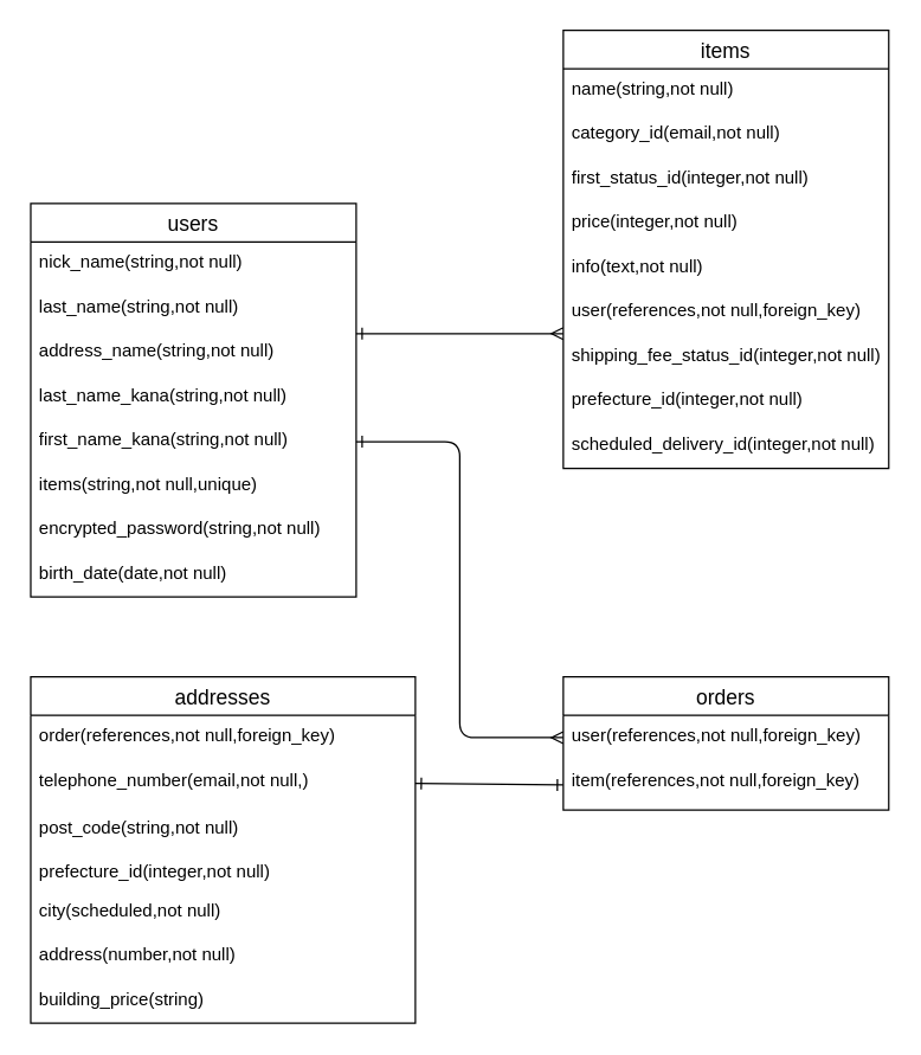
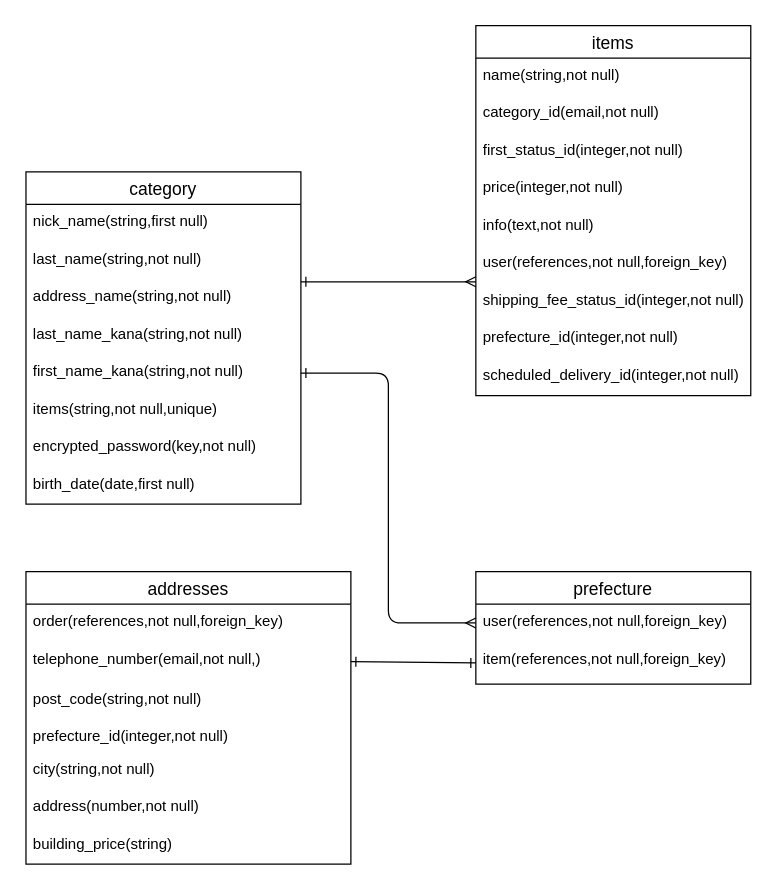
  <mxCell id="0" />
  <mxCell id="1" parent="0" />
- <mxCell id="2" value="users" style="swimlane;fontStyle=0;childLayout=stackLayout;horizontal=1;startSize=26;horizontalStack=0;resizeParent=1;resizeParentMax=0;resizeLast=0;collapsible=1;marginBottom=0;align=center;fontSize=14;" parent="1" vertex="1"><mxGeometry x="20" y="137" width="220" height="266" as="geometry" /></mxCell>
- <mxCell id="3" value="nick_name(string,not null)" style="text;strokeColor=none;fillColor=none;spacingLeft=4;spacingRight=4;overflow=hidden;rotatable=0;points=[[0,0.5],[1,0.5]];portConstraint=eastwest;fontSize=12;whiteSpace=wrap;html=1;" parent="2" vertex="1"><mxGeometry y="26" width="220" height="30" as="geometry" /></mxCell>
+ <mxCell id="2" value="category" style="swimlane;fontStyle=0;childLayout=stackLayout;horizontal=1;startSize=26;horizontalStack=0;resizeParent=1;resizeParentMax=0;resizeLast=0;collapsible=1;marginBottom=0;align=center;fontSize=14;" parent="1" vertex="1"><mxGeometry x="20" y="137" width="220" height="266" as="geometry" /></mxCell>
+ <mxCell id="3" value="nick_name(string,first null)" style="text;strokeColor=none;fillColor=none;spacingLeft=4;spacingRight=4;overflow=hidden;rotatable=0;points=[[0,0.5],[1,0.5]];portConstraint=eastwest;fontSize=12;whiteSpace=wrap;html=1;" parent="2" vertex="1"><mxGeometry y="26" width="220" height="30" as="geometry" /></mxCell>
  <mxCell id="4" value="last_name(string,not null)" style="text;strokeColor=none;fillColor=none;spacingLeft=4;spacingRight=4;overflow=hidden;rotatable=0;points=[[0,0.5],[1,0.5]];portConstraint=eastwest;fontSize=12;whiteSpace=wrap;html=1;" parent="2" vertex="1"><mxGeometry y="56" width="220" height="30" as="geometry" /></mxCell>
  <mxCell id="5" value="address_name&lt;span style=&quot;color: rgb(0, 0, 0);&quot;&gt;(string,not null)&lt;/span&gt;" style="text;strokeColor=none;fillColor=none;spacingLeft=4;spacingRight=4;overflow=hidden;rotatable=0;points=[[0,0.5],[1,0.5]];portConstraint=eastwest;fontSize=12;whiteSpace=wrap;html=1;" parent="2" vertex="1"><mxGeometry y="86" width="220" height="30" as="geometry" /></mxCell>
  <mxCell id="6" value="last_name_kana&lt;span style=&quot;color: rgb(0, 0, 0);&quot;&gt;(string,not null)&lt;/span&gt;" style="text;strokeColor=none;fillColor=none;spacingLeft=4;spacingRight=4;overflow=hidden;rotatable=0;points=[[0,0.5],[1,0.5]];portConstraint=eastwest;fontSize=12;whiteSpace=wrap;html=1;" parent="2" vertex="1"><mxGeometry y="116" width="220" height="30" as="geometry" /></mxCell>
  <mxCell id="7" value="first_name_kana&lt;span style=&quot;color: rgb(0, 0, 0);&quot;&gt;(string,not null)&lt;/span&gt;" style="text;strokeColor=none;fillColor=none;spacingLeft=4;spacingRight=4;overflow=hidden;rotatable=0;points=[[0,0.5],[1,0.5]];portConstraint=eastwest;fontSize=12;whiteSpace=wrap;html=1;" parent="2" vertex="1"><mxGeometry y="146" width="220" height="30" as="geometry" /></mxCell>
  <mxCell id="8" value="items(string,not null,unique)" style="text;strokeColor=none;fillColor=none;spacingLeft=4;spacingRight=4;overflow=hidden;rotatable=0;points=[[0,0.5],[1,0.5]];portConstraint=eastwest;fontSize=12;whiteSpace=wrap;html=1;" parent="2" vertex="1"><mxGeometry y="176" width="220" height="30" as="geometry" /></mxCell>
- <mxCell id="9" value="encrypted_password(string,not null)" style="text;strokeColor=none;fillColor=none;spacingLeft=4;spacingRight=4;overflow=hidden;rotatable=0;points=[[0,0.5],[1,0.5]];portConstraint=eastwest;fontSize=12;whiteSpace=wrap;html=1;" parent="2" vertex="1"><mxGeometry y="206" width="220" height="30" as="geometry" /></mxCell>
- <mxCell id="10" value="birth_date(date,not null)" style="text;strokeColor=none;fillColor=none;spacingLeft=4;spacingRight=4;overflow=hidden;rotatable=0;points=[[0,0.5],[1,0.5]];portConstraint=eastwest;fontSize=12;whiteSpace=wrap;html=1;" parent="2" vertex="1"><mxGeometry y="236" width="220" height="30" as="geometry" /></mxCell>
+ <mxCell id="9" value="encrypted_password(key,not null)" style="text;strokeColor=none;fillColor=none;spacingLeft=4;spacingRight=4;overflow=hidden;rotatable=0;points=[[0,0.5],[1,0.5]];portConstraint=eastwest;fontSize=12;whiteSpace=wrap;html=1;" parent="2" vertex="1"><mxGeometry y="206" width="220" height="30" as="geometry" /></mxCell>
+ <mxCell id="10" value="birth_date(date,first null)" style="text;strokeColor=none;fillColor=none;spacingLeft=4;spacingRight=4;overflow=hidden;rotatable=0;points=[[0,0.5],[1,0.5]];portConstraint=eastwest;fontSize=12;whiteSpace=wrap;html=1;" parent="2" vertex="1"><mxGeometry y="236" width="220" height="30" as="geometry" /></mxCell>
  <mxCell id="11" value="addresses" style="swimlane;fontStyle=0;childLayout=stackLayout;horizontal=1;startSize=26;horizontalStack=0;resizeParent=1;resizeParentMax=0;resizeLast=0;collapsible=1;marginBottom=0;align=center;fontSize=14;" parent="1" vertex="1"><mxGeometry x="20" y="457" width="260" height="234" as="geometry" /></mxCell>
  <mxCell id="12" value="&lt;span style=&quot;color: rgb(0, 0, 0);&quot;&gt;order(references,not null,foreign_key)&lt;/span&gt;" style="text;strokeColor=none;fillColor=none;spacingLeft=4;spacingRight=4;overflow=hidden;rotatable=0;points=[[0,0.5],[1,0.5]];portConstraint=eastwest;fontSize=12;whiteSpace=wrap;html=1;" parent="11" vertex="1"><mxGeometry y="26" width="260" height="30" as="geometry" /></mxCell>
  <mxCell id="13" value="telephone_number(email,not null,)" style="text;strokeColor=none;fillColor=none;spacingLeft=4;spacingRight=4;overflow=hidden;rotatable=0;points=[[0,0.5],[1,0.5]];portConstraint=eastwest;fontSize=12;whiteSpace=wrap;html=1;" parent="11" vertex="1"><mxGeometry y="56" width="260" height="32" as="geometry" /></mxCell>
  <mxCell id="14" value="post_code(string,not null)" style="text;strokeColor=none;fillColor=none;spacingLeft=4;spacingRight=4;overflow=hidden;rotatable=0;points=[[0,0.5],[1,0.5]];portConstraint=eastwest;fontSize=12;whiteSpace=wrap;html=1;" parent="11" vertex="1"><mxGeometry y="88" width="260" height="30" as="geometry" /></mxCell>
  <mxCell id="15" value="prefecture_id(integer,not null)" style="text;strokeColor=none;fillColor=none;spacingLeft=4;spacingRight=4;overflow=hidden;rotatable=0;points=[[0,0.5],[1,0.5]];portConstraint=eastwest;fontSize=12;whiteSpace=wrap;html=1;" parent="11" vertex="1"><mxGeometry y="118" width="260" height="26" as="geometry" /></mxCell>
- <mxCell id="16" value="&lt;span style=&quot;color: rgb(0, 0, 0);&quot;&gt;city(scheduled,not null)&lt;/span&gt;" style="text;strokeColor=none;fillColor=none;spacingLeft=4;spacingRight=4;overflow=hidden;rotatable=0;points=[[0,0.5],[1,0.5]];portConstraint=eastwest;fontSize=12;whiteSpace=wrap;html=1;" parent="11" vertex="1"><mxGeometry y="144" width="260" height="30" as="geometry" /></mxCell>
+ <mxCell id="16" value="&lt;span style=&quot;color: rgb(0, 0, 0);&quot;&gt;city(string,not null)&lt;/span&gt;" style="text;strokeColor=none;fillColor=none;spacingLeft=4;spacingRight=4;overflow=hidden;rotatable=0;points=[[0,0.5],[1,0.5]];portConstraint=eastwest;fontSize=12;whiteSpace=wrap;html=1;" parent="11" vertex="1"><mxGeometry y="144" width="260" height="30" as="geometry" /></mxCell>
  <mxCell id="17" value="address&lt;span style=&quot;color: rgb(0, 0, 0);&quot;&gt;(number,not null)&lt;/span&gt;" style="text;strokeColor=none;fillColor=none;spacingLeft=4;spacingRight=4;overflow=hidden;rotatable=0;points=[[0,0.5],[1,0.5]];portConstraint=eastwest;fontSize=12;whiteSpace=wrap;html=1;" parent="11" vertex="1"><mxGeometry y="174" width="260" height="30" as="geometry" /></mxCell>
  <mxCell id="18" value="building_price(string)" style="text;strokeColor=none;fillColor=none;spacingLeft=4;spacingRight=4;overflow=hidden;rotatable=0;points=[[0,0.5],[1,0.5]];portConstraint=eastwest;fontSize=12;whiteSpace=wrap;html=1;" parent="11" vertex="1"><mxGeometry y="204" width="260" height="30" as="geometry" /></mxCell>
  <mxCell id="19" value="items" style="swimlane;fontStyle=0;childLayout=stackLayout;horizontal=1;startSize=26;horizontalStack=0;resizeParent=1;resizeParentMax=0;resizeLast=0;collapsible=1;marginBottom=0;align=center;fontSize=14;" parent="1" vertex="1"><mxGeometry x="380" y="20" width="220" height="296" as="geometry"><mxRectangle x="80" y="400" width="220" height="30" as="alternateBounds" /></mxGeometry></mxCell>
  <mxCell id="20" value="name(string,not null)" style="text;strokeColor=none;fillColor=none;spacingLeft=4;spacingRight=4;overflow=hidden;rotatable=0;points=[[0,0.5],[1,0.5]];portConstraint=eastwest;fontSize=12;whiteSpace=wrap;html=1;" parent="19" vertex="1"><mxGeometry y="26" width="220" height="30" as="geometry" /></mxCell>
  <mxCell id="21" value="category_id(&lt;span style=&quot;color: rgb(0, 0, 0);&quot;&gt;email&lt;/span&gt;,not null)" style="text;strokeColor=none;fillColor=none;spacingLeft=4;spacingRight=4;overflow=hidden;rotatable=0;points=[[0,0.5],[1,0.5]];portConstraint=eastwest;fontSize=12;whiteSpace=wrap;html=1;" parent="19" vertex="1"><mxGeometry y="56" width="220" height="30" as="geometry" /></mxCell>
  <mxCell id="22" value="first_status_id(&lt;span style=&quot;color: rgb(0, 0, 0);&quot;&gt;integer&lt;/span&gt;,not null)" style="text;strokeColor=none;fillColor=none;spacingLeft=4;spacingRight=4;overflow=hidden;rotatable=0;points=[[0,0.5],[1,0.5]];portConstraint=eastwest;fontSize=12;whiteSpace=wrap;html=1;" parent="19" vertex="1"><mxGeometry y="86" width="220" height="30" as="geometry" /></mxCell>
  <mxCell id="23" value="price(integer,not null)" style="text;strokeColor=none;fillColor=none;spacingLeft=4;spacingRight=4;overflow=hidden;rotatable=0;points=[[0,0.5],[1,0.5]];portConstraint=eastwest;fontSize=12;whiteSpace=wrap;html=1;" parent="19" vertex="1"><mxGeometry y="116" width="220" height="30" as="geometry" /></mxCell>
  <mxCell id="24" value="info(text,not null)" style="text;strokeColor=none;fillColor=none;spacingLeft=4;spacingRight=4;overflow=hidden;rotatable=0;points=[[0,0.5],[1,0.5]];portConstraint=eastwest;fontSize=12;whiteSpace=wrap;html=1;" parent="19" vertex="1"><mxGeometry y="146" width="220" height="30" as="geometry" /></mxCell>
  <mxCell id="25" value="user(references,not null,foreign_key)" style="text;strokeColor=none;fillColor=none;spacingLeft=4;spacingRight=4;overflow=hidden;rotatable=0;points=[[0,0.5],[1,0.5]];portConstraint=eastwest;fontSize=12;whiteSpace=wrap;html=1;" parent="19" vertex="1"><mxGeometry y="176" width="220" height="30" as="geometry" /></mxCell>
  <mxCell id="26" value="shipping_fee_status_id(&lt;span style=&quot;color: rgb(0, 0, 0);&quot;&gt;integer&lt;/span&gt;,not null)" style="text;strokeColor=none;fillColor=none;spacingLeft=4;spacingRight=4;overflow=hidden;rotatable=0;points=[[0,0.5],[1,0.5]];portConstraint=eastwest;fontSize=12;whiteSpace=wrap;html=1;" parent="19" vertex="1"><mxGeometry y="206" width="220" height="30" as="geometry" /></mxCell>
  <mxCell id="27" value="&lt;span style=&quot;color: rgb(0, 0, 0);&quot;&gt;&lt;span style=&quot;color: rgb(0, 0, 0);&quot;&gt;prefecture_id&lt;/span&gt;(&lt;span style=&quot;color: rgb(0, 0, 0);&quot;&gt;integer&lt;/span&gt;,not null)&lt;/span&gt;" style="text;strokeColor=none;fillColor=none;spacingLeft=4;spacingRight=4;overflow=hidden;rotatable=0;points=[[0,0.5],[1,0.5]];portConstraint=eastwest;fontSize=12;whiteSpace=wrap;html=1;" parent="19" vertex="1"><mxGeometry y="236" width="220" height="30" as="geometry" /></mxCell>
  <mxCell id="28" value="scheduled_delivery_id&lt;span style=&quot;color: rgb(0, 0, 0);&quot;&gt;(&lt;span style=&quot;color: rgb(0, 0, 0);&quot;&gt;integer&lt;/span&gt;,not null)&lt;/span&gt;" style="text;strokeColor=none;fillColor=none;spacingLeft=4;spacingRight=4;overflow=hidden;rotatable=0;points=[[0,0.5],[1,0.5]];portConstraint=eastwest;fontSize=12;whiteSpace=wrap;html=1;" parent="19" vertex="1"><mxGeometry y="266" width="220" height="30" as="geometry" /></mxCell>
- <mxCell id="29" value="orders" style="swimlane;fontStyle=0;childLayout=stackLayout;horizontal=1;startSize=26;horizontalStack=0;resizeParent=1;resizeParentMax=0;resizeLast=0;collapsible=1;marginBottom=0;align=center;fontSize=14;" parent="1" vertex="1"><mxGeometry x="380" y="457" width="220" height="90" as="geometry" /></mxCell>
+ <mxCell id="29" value="prefecture" style="swimlane;fontStyle=0;childLayout=stackLayout;horizontal=1;startSize=26;horizontalStack=0;resizeParent=1;resizeParentMax=0;resizeLast=0;collapsible=1;marginBottom=0;align=center;fontSize=14;" parent="1" vertex="1"><mxGeometry x="380" y="457" width="220" height="90" as="geometry" /></mxCell>
  <mxCell id="30" value="user&lt;span style=&quot;color: rgb(0, 0, 0);&quot;&gt;(references,not null,foreign_key)&lt;/span&gt;" style="text;strokeColor=none;fillColor=none;spacingLeft=4;spacingRight=4;overflow=hidden;rotatable=0;points=[[0,0.5],[1,0.5]];portConstraint=eastwest;fontSize=12;whiteSpace=wrap;html=1;" parent="29" vertex="1"><mxGeometry y="26" width="220" height="30" as="geometry" /></mxCell>
  <mxCell id="31" value="item(references,not null,foreign_key)" style="text;strokeColor=none;fillColor=none;spacingLeft=4;spacingRight=4;overflow=hidden;rotatable=0;points=[[0,0.5],[1,0.5]];portConstraint=eastwest;fontSize=12;whiteSpace=wrap;html=1;" parent="29" vertex="1"><mxGeometry y="56" width="220" height="34" as="geometry" /></mxCell>
  <mxCell id="32" style="edgeStyle=none;html=1;endArrow=ERmany;endFill=0;startArrow=ERone;startFill=0;" parent="1" edge="1"><mxGeometry relative="1" as="geometry"><mxPoint x="240" y="225" as="sourcePoint" /><mxPoint x="380" y="225" as="targetPoint" /></mxGeometry></mxCell>
  <mxCell id="33" style="edgeStyle=none;html=1;entryX=1;entryY=0.5;entryDx=0;entryDy=0;endArrow=ERone;endFill=0;startArrow=ERone;startFill=0;" parent="1" target="13" edge="1"><mxGeometry relative="1" as="geometry"><mxPoint x="380" y="530" as="sourcePoint" /><mxPoint x="280" y="528" as="targetPoint" /></mxGeometry></mxCell>
  <mxCell id="34" style="edgeStyle=orthogonalEdgeStyle;html=1;exitX=1;exitY=0.5;exitDx=0;exitDy=0;entryX=0;entryY=0.5;entryDx=0;entryDy=0;startArrow=ERone;startFill=0;endArrow=ERmany;endFill=0;" parent="1" source="7" target="30" edge="1"><mxGeometry relative="1" as="geometry" /></mxCell>
